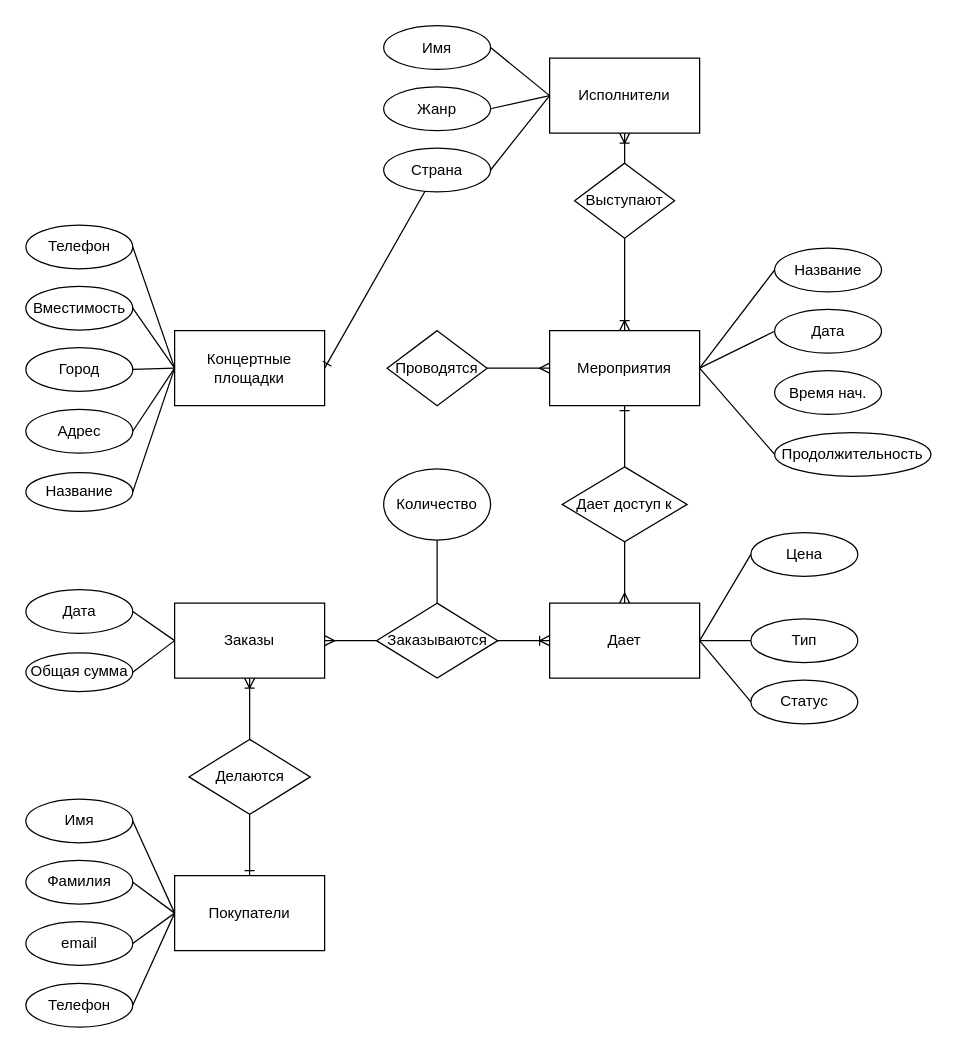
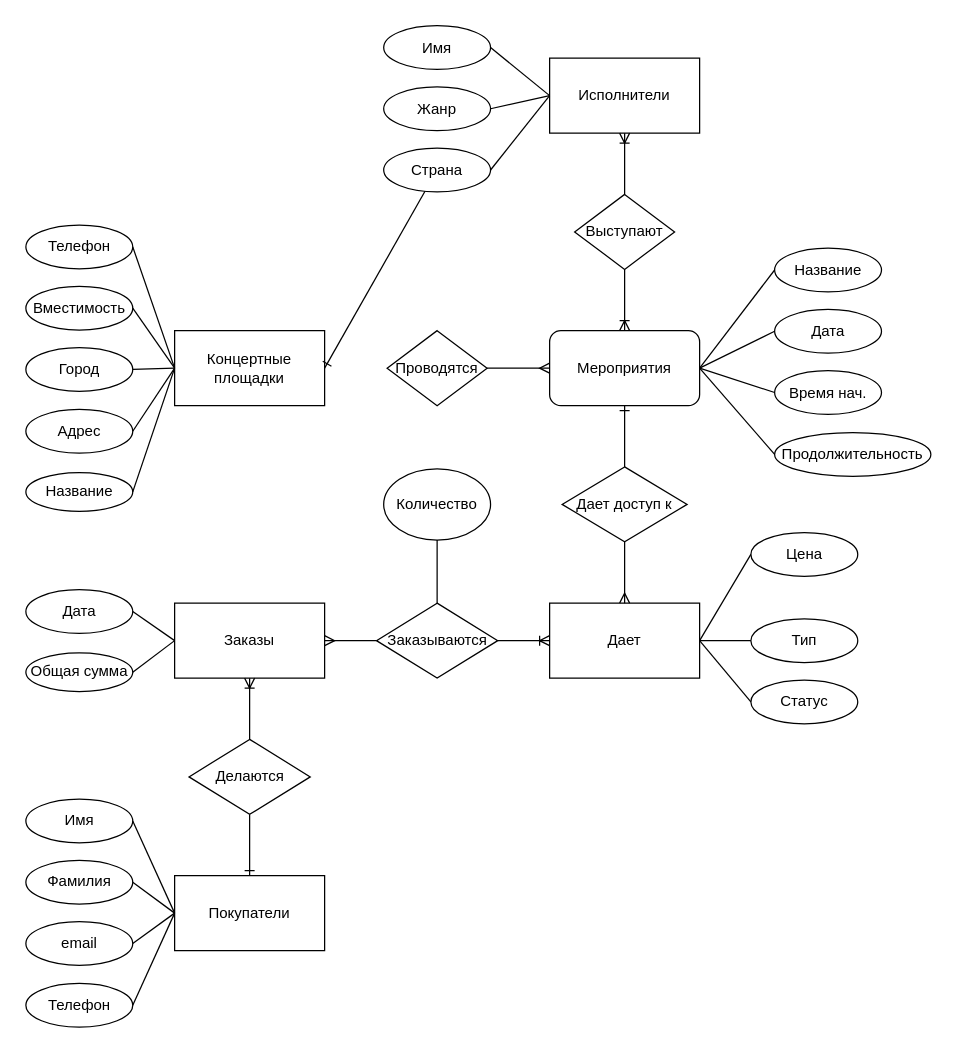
  <mxCell id="0" />
  <mxCell id="1" parent="0" />
  <mxCell id="2" style="edgeStyle=none;html=1;exitX=1;exitY=0.5;exitDx=0;exitDy=0;fontColor=#000000;strokeColor=#000000;endArrow=none;endFill=0;startArrow=ERone;startFill=0;" parent="1" source="5" target="39" edge="1"><mxGeometry relative="1" as="geometry" /></mxCell>
  <mxCell id="3" style="edgeStyle=none;rounded=0;html=1;exitX=0;exitY=0.5;exitDx=0;exitDy=0;entryX=1;entryY=0.5;entryDx=0;entryDy=0;strokeColor=#000000;fontColor=#000000;startArrow=none;startFill=0;endArrow=none;endFill=0;" parent="1" source="5" target="37" edge="1"><mxGeometry relative="1" as="geometry" /></mxCell>
  <mxCell id="4" style="edgeStyle=none;rounded=0;html=1;exitX=0;exitY=0.5;exitDx=0;exitDy=0;entryX=1;entryY=0.5;entryDx=0;entryDy=0;strokeColor=#000000;fontColor=#000000;startArrow=none;startFill=0;endArrow=none;endFill=0;" parent="1" source="5" target="34" edge="1"><mxGeometry relative="1" as="geometry" /></mxCell>
  <mxCell id="5" value="&lt;font color=&quot;#000000&quot;&gt;Концертные площадки&lt;/font&gt;" style="rounded=0;whiteSpace=wrap;html=1;fillColor=none;strokeColor=#000000;" parent="1" vertex="1"><mxGeometry x="139" y="264" width="120" height="60" as="geometry" /></mxCell>
- <mxCell id="6" value="&lt;font color=&quot;#000000&quot;&gt;Мероприятия&lt;/font&gt;" style="rounded=0;whiteSpace=wrap;html=1;fillColor=none;strokeColor=#000000;" parent="1" vertex="1"><mxGeometry x="439" y="264" width="120" height="60" as="geometry" /></mxCell>
+ <mxCell id="6" value="&lt;font color=&quot;#000000&quot;&gt;Мероприятия&lt;/font&gt;" style="whiteSpace=wrap;html=1;fillColor=none;strokeColor=#000000;rounded=1;" parent="1" vertex="1"><mxGeometry x="439" y="264" width="120" height="60" as="geometry" /></mxCell>
  <mxCell id="7" style="edgeStyle=none;html=1;exitX=1;exitY=0.5;exitDx=0;exitDy=0;entryX=0;entryY=0.5;entryDx=0;entryDy=0;strokeColor=#000000;fontColor=#000000;endArrow=ERmany;endFill=0;" parent="1" source="8" target="6" edge="1"><mxGeometry relative="1" as="geometry" /></mxCell>
  <mxCell id="8" value="Проводятся" style="rhombus;whiteSpace=wrap;html=1;strokeColor=#000000;fontColor=#000000;fillColor=none;" parent="1" vertex="1"><mxGeometry x="309" y="264" width="80" height="60" as="geometry" /></mxCell>
  <mxCell id="9" style="edgeStyle=none;html=1;exitX=0.5;exitY=0;exitDx=0;exitDy=0;entryX=0.5;entryY=1;entryDx=0;entryDy=0;strokeColor=#000000;fontColor=#000000;startArrow=none;startFill=0;endArrow=ERoneToMany;endFill=0;" parent="1" source="11" target="12" edge="1"><mxGeometry relative="1" as="geometry" /></mxCell>
  <mxCell id="10" style="edgeStyle=none;html=1;exitX=0.5;exitY=1;exitDx=0;exitDy=0;entryX=0.5;entryY=0;entryDx=0;entryDy=0;strokeColor=#000000;fontColor=#000000;startArrow=none;startFill=0;endArrow=ERoneToMany;endFill=0;" parent="1" source="11" target="6" edge="1"><mxGeometry relative="1" as="geometry" /></mxCell>
- <mxCell id="11" value="Выступают" style="rhombus;whiteSpace=wrap;html=1;strokeColor=#000000;fontColor=#000000;fillColor=none;" parent="1" vertex="1"><mxGeometry x="459" y="130" width="80" height="60" as="geometry" /></mxCell>
+ <mxCell id="11" value="Выступают" style="rhombus;whiteSpace=wrap;html=1;strokeColor=#000000;fontColor=#000000;fillColor=none;" parent="1" vertex="1"><mxGeometry x="459" y="155" width="80" height="60" as="geometry" /></mxCell>
  <mxCell id="12" value="&lt;font color=&quot;#000000&quot;&gt;Исполнители&lt;/font&gt;" style="rounded=0;whiteSpace=wrap;html=1;fillColor=none;strokeColor=#000000;" parent="1" vertex="1"><mxGeometry x="439" y="46" width="120" height="60" as="geometry" /></mxCell>
  <mxCell id="13" style="edgeStyle=none;html=1;exitX=0.5;exitY=1;exitDx=0;exitDy=0;entryX=0.5;entryY=0;entryDx=0;entryDy=0;strokeColor=#000000;fontColor=#000000;startArrow=none;startFill=0;endArrow=ERmany;endFill=0;" parent="1" source="15" target="18" edge="1"><mxGeometry relative="1" as="geometry" /></mxCell>
  <mxCell id="14" style="edgeStyle=none;html=1;exitX=0.5;exitY=0;exitDx=0;exitDy=0;entryX=0.5;entryY=1;entryDx=0;entryDy=0;strokeColor=#000000;fontColor=#000000;startArrow=none;startFill=0;endArrow=ERone;endFill=0;" parent="1" source="15" target="6" edge="1"><mxGeometry relative="1" as="geometry" /></mxCell>
  <mxCell id="15" value="Дает доступ к" style="rhombus;whiteSpace=wrap;html=1;strokeColor=#000000;fontColor=#000000;fillColor=none;" parent="1" vertex="1"><mxGeometry x="449" y="373" width="100" height="60" as="geometry" /></mxCell>
  <mxCell id="16" style="edgeStyle=none;rounded=0;html=1;exitX=1;exitY=0.5;exitDx=0;exitDy=0;entryX=0;entryY=0.5;entryDx=0;entryDy=0;strokeColor=#000000;fontColor=#000000;startArrow=none;startFill=0;endArrow=none;endFill=0;" parent="1" source="18" target="55" edge="1"><mxGeometry relative="1" as="geometry" /></mxCell>
  <mxCell id="17" style="edgeStyle=none;rounded=0;html=1;exitX=1;exitY=0.5;exitDx=0;exitDy=0;entryX=0;entryY=0.5;entryDx=0;entryDy=0;strokeColor=#000000;fontColor=#000000;startArrow=none;startFill=0;endArrow=none;endFill=0;" parent="1" source="18" target="52" edge="1"><mxGeometry relative="1" as="geometry" /></mxCell>
  <mxCell id="18" value="&lt;font color=&quot;#000000&quot;&gt;Дает&lt;br&gt;&lt;/font&gt;" style="rounded=0;whiteSpace=wrap;html=1;fillColor=none;strokeColor=#000000;" parent="1" vertex="1"><mxGeometry x="439" y="482" width="120" height="60" as="geometry" /></mxCell>
  <mxCell id="19" style="edgeStyle=none;html=1;exitX=1;exitY=0.5;exitDx=0;exitDy=0;entryX=0;entryY=0.5;entryDx=0;entryDy=0;strokeColor=#000000;fontColor=#000000;startArrow=none;startFill=0;endArrow=ERoneToMany;endFill=0;" parent="1" source="22" target="18" edge="1"><mxGeometry relative="1" as="geometry" /></mxCell>
  <mxCell id="20" style="edgeStyle=none;html=1;exitX=0;exitY=0.5;exitDx=0;exitDy=0;entryX=1;entryY=0.5;entryDx=0;entryDy=0;strokeColor=#000000;fontColor=#000000;startArrow=none;startFill=0;endArrow=ERmany;endFill=0;" parent="1" source="22" target="23" edge="1"><mxGeometry relative="1" as="geometry" /></mxCell>
  <mxCell id="21" style="edgeStyle=none;html=1;exitX=0.5;exitY=0;exitDx=0;exitDy=0;entryX=0.5;entryY=1;entryDx=0;entryDy=0;strokeColor=#000000;fontColor=#000000;startArrow=none;startFill=0;endArrow=none;endFill=0;" parent="1" source="22" target="29" edge="1"><mxGeometry relative="1" as="geometry" /></mxCell>
  <mxCell id="22" value="Заказываются" style="rhombus;whiteSpace=wrap;html=1;strokeColor=#000000;fontColor=#000000;fillColor=none;" parent="1" vertex="1"><mxGeometry x="300.5" y="482" width="97" height="60" as="geometry" /></mxCell>
  <mxCell id="23" value="&lt;font color=&quot;#000000&quot;&gt;Заказы&lt;/font&gt;" style="rounded=0;whiteSpace=wrap;html=1;fillColor=none;strokeColor=#000000;" parent="1" vertex="1"><mxGeometry x="139" y="482" width="120" height="60" as="geometry" /></mxCell>
  <mxCell id="24" style="edgeStyle=none;html=1;exitX=0.5;exitY=1;exitDx=0;exitDy=0;entryX=0.5;entryY=0;entryDx=0;entryDy=0;strokeColor=#000000;fontColor=#000000;startArrow=none;startFill=0;endArrow=ERone;endFill=0;" parent="1" source="26" target="28" edge="1"><mxGeometry relative="1" as="geometry" /></mxCell>
  <mxCell id="25" style="edgeStyle=none;html=1;exitX=0.5;exitY=0;exitDx=0;exitDy=0;entryX=0.5;entryY=1;entryDx=0;entryDy=0;strokeColor=#000000;fontColor=#000000;startArrow=none;startFill=0;endArrow=ERoneToMany;endFill=0;" parent="1" source="26" target="23" edge="1"><mxGeometry relative="1" as="geometry" /></mxCell>
  <mxCell id="26" value="Делаются" style="rhombus;whiteSpace=wrap;html=1;strokeColor=#000000;fontColor=#000000;fillColor=none;" parent="1" vertex="1"><mxGeometry x="150.5" y="591" width="97" height="60" as="geometry" /></mxCell>
  <mxCell id="27" style="edgeStyle=none;rounded=0;html=1;exitX=0;exitY=0.5;exitDx=0;exitDy=0;entryX=1;entryY=0.5;entryDx=0;entryDy=0;strokeColor=#000000;fontColor=#000000;startArrow=none;startFill=0;endArrow=none;endFill=0;" parent="1" source="28" target="64" edge="1"><mxGeometry relative="1" as="geometry" /></mxCell>
  <mxCell id="28" value="&lt;font color=&quot;#000000&quot;&gt;Покупатели&lt;/font&gt;" style="rounded=0;whiteSpace=wrap;html=1;fillColor=none;strokeColor=#000000;" parent="1" vertex="1"><mxGeometry x="139" y="700" width="120" height="60" as="geometry" /></mxCell>
  <mxCell id="29" value="Количество" style="ellipse;whiteSpace=wrap;html=1;strokeColor=#000000;fontColor=#000000;fillColor=none;" parent="1" vertex="1"><mxGeometry x="306.25" y="374.5" width="85.5" height="57" as="geometry" /></mxCell>
  <mxCell id="30" style="edgeStyle=none;rounded=0;html=1;exitX=1;exitY=0.5;exitDx=0;exitDy=0;entryX=0;entryY=0.5;entryDx=0;entryDy=0;strokeColor=#000000;fontColor=#000000;startArrow=none;startFill=0;endArrow=none;endFill=0;" parent="1" source="31" target="5" edge="1"><mxGeometry relative="1" as="geometry" /></mxCell>
  <mxCell id="31" value="Название" style="ellipse;whiteSpace=wrap;html=1;strokeColor=#000000;fontColor=#000000;fillColor=none;" parent="1" vertex="1"><mxGeometry x="20" y="377.5" width="85.5" height="31" as="geometry" /></mxCell>
  <mxCell id="32" style="edgeStyle=none;rounded=0;html=1;exitX=1;exitY=0.5;exitDx=0;exitDy=0;entryX=0;entryY=0.5;entryDx=0;entryDy=0;strokeColor=#000000;fontColor=#000000;startArrow=none;startFill=0;endArrow=none;endFill=0;" parent="1" source="33" target="5" edge="1"><mxGeometry relative="1" as="geometry" /></mxCell>
  <mxCell id="33" value="Адрес" style="ellipse;whiteSpace=wrap;html=1;strokeColor=#000000;fontColor=#000000;fillColor=none;" parent="1" vertex="1"><mxGeometry x="20" y="327" width="85.5" height="35" as="geometry" /></mxCell>
  <mxCell id="34" value="Город" style="ellipse;whiteSpace=wrap;html=1;strokeColor=#000000;fontColor=#000000;fillColor=none;" parent="1" vertex="1"><mxGeometry x="20" y="277.5" width="85.5" height="35" as="geometry" /></mxCell>
  <mxCell id="35" style="edgeStyle=none;rounded=0;html=1;exitX=1;exitY=0.5;exitDx=0;exitDy=0;entryX=0;entryY=0.5;entryDx=0;entryDy=0;strokeColor=#000000;fontColor=#000000;startArrow=none;startFill=0;endArrow=none;endFill=0;" parent="1" source="36" target="5" edge="1"><mxGeometry relative="1" as="geometry" /></mxCell>
  <mxCell id="36" value="Вместимость" style="ellipse;whiteSpace=wrap;html=1;strokeColor=#000000;fontColor=#000000;fillColor=none;" parent="1" vertex="1"><mxGeometry x="20" y="228.5" width="85.5" height="35" as="geometry" /></mxCell>
  <mxCell id="37" value="Телефон" style="ellipse;whiteSpace=wrap;html=1;strokeColor=#000000;fontColor=#000000;fillColor=none;" parent="1" vertex="1"><mxGeometry x="20" y="179.5" width="85.5" height="35" as="geometry" /></mxCell>
  <mxCell id="38" style="edgeStyle=none;rounded=0;html=1;exitX=1;exitY=0.5;exitDx=0;exitDy=0;entryX=0;entryY=0.5;entryDx=0;entryDy=0;strokeColor=#000000;fontColor=#000000;startArrow=none;startFill=0;endArrow=none;endFill=0;" parent="1" source="39" target="12" edge="1"><mxGeometry relative="1" as="geometry" /></mxCell>
  <mxCell id="39" value="Страна" style="ellipse;whiteSpace=wrap;html=1;strokeColor=#000000;fontColor=#000000;fillColor=none;" parent="1" vertex="1"><mxGeometry x="306.25" y="118" width="85.5" height="35" as="geometry" /></mxCell>
  <mxCell id="40" style="edgeStyle=none;rounded=0;html=1;exitX=1;exitY=0.5;exitDx=0;exitDy=0;entryX=0;entryY=0.5;entryDx=0;entryDy=0;strokeColor=#000000;fontColor=#000000;startArrow=none;startFill=0;endArrow=none;endFill=0;" parent="1" source="41" target="12" edge="1"><mxGeometry relative="1" as="geometry" /></mxCell>
  <mxCell id="41" value="Жанр" style="ellipse;whiteSpace=wrap;html=1;strokeColor=#000000;fontColor=#000000;fillColor=none;" parent="1" vertex="1"><mxGeometry x="306.25" y="69" width="85.5" height="35" as="geometry" /></mxCell>
  <mxCell id="42" style="edgeStyle=none;rounded=0;html=1;exitX=1;exitY=0.5;exitDx=0;exitDy=0;entryX=0;entryY=0.5;entryDx=0;entryDy=0;strokeColor=#000000;fontColor=#000000;startArrow=none;startFill=0;endArrow=none;endFill=0;" parent="1" source="43" target="12" edge="1"><mxGeometry relative="1" as="geometry" /></mxCell>
  <mxCell id="43" value="Имя" style="ellipse;whiteSpace=wrap;html=1;strokeColor=#000000;fontColor=#000000;fillColor=none;" parent="1" vertex="1"><mxGeometry x="306.25" y="20" width="85.5" height="35" as="geometry" /></mxCell>
  <mxCell id="44" style="edgeStyle=none;rounded=0;html=1;exitX=0;exitY=0.5;exitDx=0;exitDy=0;entryX=1;entryY=0.5;entryDx=0;entryDy=0;strokeColor=#000000;fontColor=#000000;startArrow=none;startFill=0;endArrow=none;endFill=0;" parent="1" source="45" target="6" edge="1"><mxGeometry relative="1" as="geometry" /></mxCell>
  <mxCell id="45" value="Продолжительность" style="ellipse;whiteSpace=wrap;html=1;strokeColor=#000000;fontColor=#000000;fillColor=none;" parent="1" vertex="1"><mxGeometry x="619" y="345.5" width="125" height="35" as="geometry" /></mxCell>
+ <mxCell id="46" style="edgeStyle=none;rounded=0;html=1;exitX=0;exitY=0.5;exitDx=0;exitDy=0;entryX=1;entryY=0.5;entryDx=0;entryDy=0;strokeColor=#000000;fontColor=#000000;startArrow=none;startFill=0;endArrow=none;endFill=0;" parent="1" source="47" target="6" edge="1"><mxGeometry relative="1" as="geometry" /></mxCell>
  <mxCell id="47" value="Время нач." style="ellipse;whiteSpace=wrap;html=1;strokeColor=#000000;fontColor=#000000;fillColor=none;" parent="1" vertex="1"><mxGeometry x="619" y="296" width="85.5" height="35" as="geometry" /></mxCell>
  <mxCell id="48" style="edgeStyle=none;rounded=0;html=1;exitX=0;exitY=0.5;exitDx=0;exitDy=0;entryX=1;entryY=0.5;entryDx=0;entryDy=0;strokeColor=#000000;fontColor=#000000;startArrow=none;startFill=0;endArrow=none;endFill=0;" parent="1" source="49" target="6" edge="1"><mxGeometry relative="1" as="geometry" /></mxCell>
  <mxCell id="49" value="Дата" style="ellipse;whiteSpace=wrap;html=1;strokeColor=#000000;fontColor=#000000;fillColor=none;" parent="1" vertex="1"><mxGeometry x="619" y="247" width="85.5" height="35" as="geometry" /></mxCell>
  <mxCell id="50" style="edgeStyle=none;rounded=0;html=1;exitX=0;exitY=0.5;exitDx=0;exitDy=0;entryX=1;entryY=0.5;entryDx=0;entryDy=0;strokeColor=#000000;fontColor=#000000;startArrow=none;startFill=0;endArrow=none;endFill=0;" parent="1" source="51" target="6" edge="1"><mxGeometry relative="1" as="geometry" /></mxCell>
  <mxCell id="51" value="Название" style="ellipse;whiteSpace=wrap;html=1;strokeColor=#000000;fontColor=#000000;fillColor=none;" parent="1" vertex="1"><mxGeometry x="619" width="85.5" height="35" as="geometry" y="198" /></mxCell>
  <mxCell id="52" value="Статус" style="ellipse;whiteSpace=wrap;html=1;strokeColor=#000000;fontColor=#000000;fillColor=none;" parent="1" vertex="1"><mxGeometry x="600" y="543.5" width="85.5" height="35" as="geometry" /></mxCell>
  <mxCell id="53" style="edgeStyle=none;rounded=0;html=1;exitX=0;exitY=0.5;exitDx=0;exitDy=0;entryX=1;entryY=0.5;entryDx=0;entryDy=0;strokeColor=#000000;fontColor=#000000;startArrow=none;startFill=0;endArrow=none;endFill=0;" parent="1" source="54" target="18" edge="1"><mxGeometry relative="1" as="geometry" /></mxCell>
  <mxCell id="54" value="Тип" style="ellipse;whiteSpace=wrap;html=1;strokeColor=#000000;fontColor=#000000;fillColor=none;" parent="1" vertex="1"><mxGeometry x="600" y="494.5" width="85.5" height="35" as="geometry" /></mxCell>
  <mxCell id="55" value="Цена" style="ellipse;whiteSpace=wrap;html=1;strokeColor=#000000;fontColor=#000000;fillColor=none;" parent="1" vertex="1"><mxGeometry x="600" y="425.5" width="85.5" height="35" as="geometry" /></mxCell>
  <mxCell id="56" style="edgeStyle=none;rounded=0;html=1;exitX=1;exitY=0.5;exitDx=0;exitDy=0;entryX=0;entryY=0.5;entryDx=0;entryDy=0;strokeColor=#000000;fontColor=#000000;startArrow=none;startFill=0;endArrow=none;endFill=0;" parent="1" source="57" target="23" edge="1"><mxGeometry relative="1" as="geometry" /></mxCell>
  <mxCell id="57" value="Общая сумма" style="ellipse;whiteSpace=wrap;html=1;strokeColor=#000000;fontColor=#000000;fillColor=none;" parent="1" vertex="1"><mxGeometry x="20" y="521.75" width="85.5" height="31" as="geometry" /></mxCell>
  <mxCell id="58" style="edgeStyle=none;rounded=0;html=1;exitX=1;exitY=0.5;exitDx=0;exitDy=0;entryX=0;entryY=0.5;entryDx=0;entryDy=0;strokeColor=#000000;fontColor=#000000;startArrow=none;startFill=0;endArrow=none;endFill=0;" parent="1" source="59" target="23" edge="1"><mxGeometry relative="1" as="geometry" /></mxCell>
  <mxCell id="59" value="Дата" style="ellipse;whiteSpace=wrap;html=1;strokeColor=#000000;fontColor=#000000;fillColor=none;" parent="1" vertex="1"><mxGeometry x="20" y="471.25" width="85.5" height="35" as="geometry" /></mxCell>
  <mxCell id="60" style="edgeStyle=none;rounded=0;html=1;exitX=1;exitY=0.5;exitDx=0;exitDy=0;entryX=0;entryY=0.5;entryDx=0;entryDy=0;strokeColor=#000000;fontColor=#000000;startArrow=none;startFill=0;endArrow=none;endFill=0;" parent="1" source="61" target="28" edge="1"><mxGeometry relative="1" as="geometry" /></mxCell>
  <mxCell id="61" value="Телефон" style="ellipse;whiteSpace=wrap;html=1;strokeColor=#000000;fontColor=#000000;fillColor=none;" parent="1" vertex="1"><mxGeometry x="20" y="786.25" width="85.5" height="35" as="geometry" /></mxCell>
  <mxCell id="62" style="edgeStyle=none;rounded=0;html=1;exitX=1;exitY=0.5;exitDx=0;exitDy=0;entryX=0;entryY=0.5;entryDx=0;entryDy=0;strokeColor=#000000;fontColor=#000000;startArrow=none;startFill=0;endArrow=none;endFill=0;" parent="1" source="63" target="28" edge="1"><mxGeometry relative="1" as="geometry" /></mxCell>
  <mxCell id="63" value="email" style="ellipse;whiteSpace=wrap;html=1;strokeColor=#000000;fontColor=#000000;fillColor=none;" parent="1" vertex="1"><mxGeometry x="20" y="736.75" width="85.5" height="35" as="geometry" /></mxCell>
  <mxCell id="64" value="Фамилия" style="ellipse;whiteSpace=wrap;html=1;strokeColor=#000000;fontColor=#000000;fillColor=none;" parent="1" vertex="1"><mxGeometry x="20" y="687.75" width="85.5" height="35" as="geometry" /></mxCell>
  <mxCell id="65" style="edgeStyle=none;rounded=0;html=1;exitX=1;exitY=0.5;exitDx=0;exitDy=0;entryX=0;entryY=0.5;entryDx=0;entryDy=0;strokeColor=#000000;fontColor=#000000;startArrow=none;startFill=0;endArrow=none;endFill=0;" parent="1" source="66" target="28" edge="1"><mxGeometry relative="1" as="geometry" /></mxCell>
  <mxCell id="66" value="Имя" style="ellipse;whiteSpace=wrap;html=1;strokeColor=#000000;fontColor=#000000;fillColor=none;" parent="1" vertex="1"><mxGeometry x="20" y="638.75" width="85.5" height="35" as="geometry" /></mxCell>
